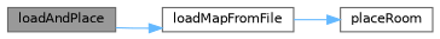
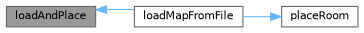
  digraph {
    rankdir=LR
    node [color=grey40 fillcolor=white fontname=Helvetica fontsize=10 shape=box style=filled]
    edge [color=steelblue1 fontname=Helvetica fontsize=10 labelfontname=Helvetica labelfontsize=10 style=solid]
    n1 [color=gray40 fillcolor=grey60 fontcolor=black height=0.2 label=loadAndPlace width=0.4]
    n2 [height=0.2 label=loadMapFromFile width=0.4]
    n3 [height=0.2 label=placeRoom width=0.4]
-   n1 -> n2
+   n2 -> n1
    n2 -> n3
  }
